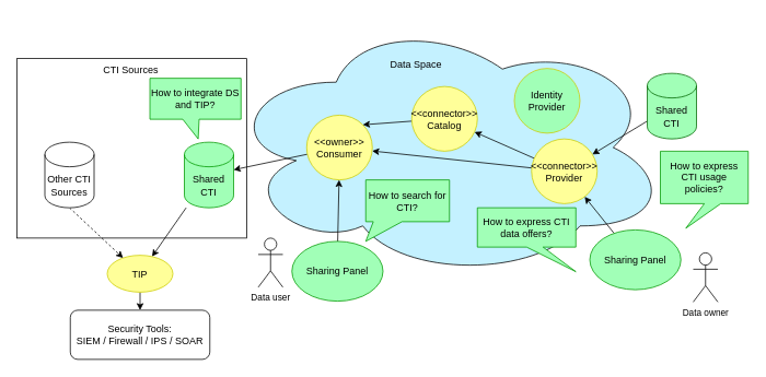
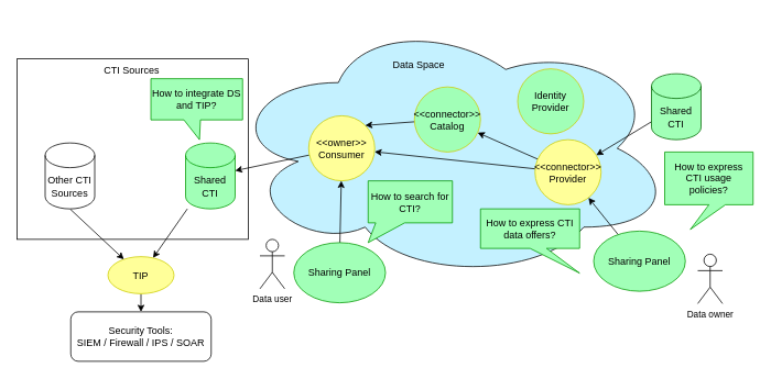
  <mxCell id="0" />
  <mxCell id="1" parent="0" />
  <mxCell id="2" value="" style="rounded=0;whiteSpace=wrap;html=1;" parent="1" vertex="1"><mxGeometry x="20" y="71" width="280" height="219" as="geometry" /></mxCell>
  <mxCell id="3" value="" style="rounded=0;orthogonalLoop=1;jettySize=auto;html=1;" parent="1" source="11" target="20" edge="1"><mxGeometry relative="1" as="geometry" /></mxCell>
  <mxCell id="4" value="" style="ellipse;shape=cloud;whiteSpace=wrap;html=1;fillColor=#C4F1FF;" parent="1" vertex="1"><mxGeometry x="274" y="20" width="540" height="319" as="geometry" /></mxCell>
  <mxCell id="5" style="rounded=0;orthogonalLoop=1;jettySize=auto;html=1;" parent="1" source="6" target="11" edge="1"><mxGeometry relative="1" as="geometry" /></mxCell>
  <mxCell id="6" value="&amp;lt;&amp;lt;owner&amp;gt;&amp;gt;&lt;br&gt;Consumer" style="ellipse;whiteSpace=wrap;html=1;aspect=fixed;strokeColor=#CCCC00;fillColor=#FFFF99;" parent="1" vertex="1"><mxGeometry x="373" y="140" width="80" height="79" as="geometry" /></mxCell>
  <mxCell id="7" value="" style="rounded=0;orthogonalLoop=1;jettySize=auto;html=1;" parent="1" source="9" target="6" edge="1"><mxGeometry relative="1" as="geometry"><mxPoint x="544" y="382.655" as="targetPoint" /></mxGeometry></mxCell>
  <mxCell id="8" value="" style="rounded=0;orthogonalLoop=1;jettySize=auto;html=1;" parent="1" source="9" target="15" edge="1"><mxGeometry relative="1" as="geometry" /></mxCell>
  <mxCell id="9" value="&amp;lt;&amp;lt;connector&amp;gt;&amp;gt;&lt;br&gt;Provider" style="ellipse;whiteSpace=wrap;html=1;aspect=fixed;strokeColor=#CCCC00;fillColor=#FFFF99;" parent="1" vertex="1"><mxGeometry x="647" y="169" width="80" height="79" as="geometry" /></mxCell>
  <mxCell id="10" value="Data Space" style="text;html=1;strokeColor=none;fillColor=none;align=center;verticalAlign=middle;whiteSpace=wrap;rounded=0;" parent="1" vertex="1"><mxGeometry x="466" y="63" width="81" height="30" as="geometry" /></mxCell>
  <mxCell id="11" value="Shared CTI" style="shape=cylinder3;whiteSpace=wrap;html=1;boundedLbl=1;backgroundOutline=1;size=15;strokeColor=#009900;fillColor=#A1FFB7;" parent="1" vertex="1"><mxGeometry x="224" y="173" width="60" height="80" as="geometry" /></mxCell>
  <mxCell id="12" style="rounded=0;orthogonalLoop=1;jettySize=auto;html=1;" parent="1" source="13" target="9" edge="1"><mxGeometry relative="1" as="geometry" /></mxCell>
  <mxCell id="13" value="Shared CTI" style="shape=cylinder3;whiteSpace=wrap;html=1;boundedLbl=1;backgroundOutline=1;size=15;strokeColor=#006600;fillColor=#A1FFB7;" parent="1" vertex="1"><mxGeometry x="788" y="89" width="60" height="80" as="geometry" /></mxCell>
  <mxCell id="14" style="rounded=0;orthogonalLoop=1;jettySize=auto;html=1;entryX=1;entryY=0;entryDx=0;entryDy=0;" parent="1" source="15" target="6" edge="1"><mxGeometry relative="1" as="geometry" /></mxCell>
- <mxCell id="15" value="&amp;lt;&amp;lt;connector&amp;gt;&amp;gt;&lt;br&gt;Catalog" style="ellipse;whiteSpace=wrap;html=1;aspect=fixed;strokeColor=#CCCC00;fillColor=#FFFF99;" parent="1" vertex="1"><mxGeometry x="501" y="105" width="80" height="79" as="geometry" /></mxCell>
+ <mxCell id="15" value="&amp;lt;&amp;lt;connector&amp;gt;&amp;gt;&lt;br&gt;Catalog" style="ellipse;whiteSpace=wrap;html=1;aspect=fixed;strokeColor=#CCCC00;fillColor=#a1ffb7;" parent="1" vertex="1"><mxGeometry x="501" y="105" width="80" height="79" as="geometry" /></mxCell>
  <mxCell id="16" value="Identity Provider" style="ellipse;whiteSpace=wrap;html=1;aspect=fixed;fillColor=#a1ffb7;strokeColor=#CCCC00;" parent="1" vertex="1"><mxGeometry x="626" y="83" width="80" height="79" as="geometry" /></mxCell>
  <mxCell id="17" value="How to express CTI usage policies?" style="shape=callout;whiteSpace=wrap;html=1;perimeter=calloutPerimeter;position2=0.29;strokeColor=#009900;fillColor=#A1FFB7;" parent="1" vertex="1"><mxGeometry x="804" y="184" width="107" height="94" as="geometry" /></mxCell>
  <mxCell id="18" value="How to search for CTI?" style="shape=callout;whiteSpace=wrap;html=1;perimeter=calloutPerimeter;position2=0;base=35;strokeColor=#009900;fillColor=#A1FFB7;size=24;position=0.09;" parent="1" vertex="1"><mxGeometry x="445" y="219" width="102" height="75" as="geometry" /></mxCell>
  <mxCell id="19" style="rounded=0;orthogonalLoop=1;jettySize=auto;html=1;" parent="1" source="20" target="25" edge="1"><mxGeometry relative="1" as="geometry" /></mxCell>
  <mxCell id="20" value="TIP" style="ellipse;whiteSpace=wrap;html=1;aspect=fixed;strokeColor=#CCCC00;fillColor=#FFFF99;" parent="1" vertex="1"><mxGeometry x="130" y="311" width="80" height="45" as="geometry" /></mxCell>
  <mxCell id="21" value="CTI Sources" style="text;html=1;strokeColor=none;fillColor=none;align=center;verticalAlign=middle;whiteSpace=wrap;rounded=0;" parent="1" vertex="1"><mxGeometry x="118" y="70" width="82" height="30" as="geometry" /></mxCell>
- <mxCell id="22" style="rounded=0;orthogonalLoop=1;jettySize=auto;html=1;exitX=0.5;exitY=1;exitDx=0;exitDy=0;exitPerimeter=0;dashed=1;" parent="1" source="23" target="20" edge="1"><mxGeometry relative="1" as="geometry" /></mxCell>
+ <mxCell id="22" style="rounded=0;orthogonalLoop=1;jettySize=auto;html=1;exitX=0.5;exitY=1;exitDx=0;exitDy=0;exitPerimeter=0;" parent="1" source="23" target="20" edge="1"><mxGeometry relative="1" as="geometry" /></mxCell>
  <mxCell id="23" value="Other CTI&lt;br&gt;Sources" style="shape=cylinder3;whiteSpace=wrap;html=1;boundedLbl=1;backgroundOutline=1;size=15;" parent="1" vertex="1"><mxGeometry x="54" y="173" width="60" height="80" as="geometry" /></mxCell>
  <mxCell id="24" value="How to integrate DS and TIP?" style="shape=callout;whiteSpace=wrap;html=1;perimeter=calloutPerimeter;position2=0.53;base=20;size=24;position=0.36;strokeColor=#009900;fillColor=#A1FFB7;" parent="1" vertex="1"><mxGeometry x="182" y="95" width="111" height="74" as="geometry" /></mxCell>
  <mxCell id="25" value="Security Tools:&lt;br style=&quot;border-color: var(--border-color);&quot;&gt;SIEM / Firewall / IPS / SOAR" style="rounded=1;whiteSpace=wrap;html=1;" parent="1" vertex="1"><mxGeometry x="85" y="378" width="170" height="60" as="geometry" /></mxCell>
  <mxCell id="26" style="rounded=0;orthogonalLoop=1;jettySize=auto;html=1;" parent="1" source="27" target="6" edge="1"><mxGeometry relative="1" as="geometry" /></mxCell>
  <mxCell id="27" value="Sharing Panel" style="ellipse;whiteSpace=wrap;html=1;strokeColor=#009900;fillColor=#A1FFB7;" parent="1" vertex="1"><mxGeometry x="355" y="294" width="111" height="73" as="geometry" /></mxCell>
  <mxCell id="28" style="rounded=0;orthogonalLoop=1;jettySize=auto;html=1;" parent="1" source="29" target="9" edge="1"><mxGeometry relative="1" as="geometry" /></mxCell>
  <mxCell id="29" value="Sharing Panel" style="ellipse;whiteSpace=wrap;html=1;strokeColor=#009900;fillColor=#A1FFB7;" parent="1" vertex="1"><mxGeometry x="718" y="280" width="111" height="73" as="geometry" /></mxCell>
  <mxCell id="30" value="How to express CTI data offers?" style="shape=callout;whiteSpace=wrap;html=1;perimeter=calloutPerimeter;position2=1;strokeColor=#009900;fillColor=#A1FFB7;" parent="1" vertex="1"><mxGeometry x="581" y="253" width="120" height="78" as="geometry" /></mxCell>
  <mxCell id="31" value="Data owner" style="shape=umlActor;verticalLabelPosition=bottom;verticalAlign=top;html=1;outlineConnect=0;fontFamily=Helvetica;fontSize=11;fontColor=default;" parent="1" vertex="1"><mxGeometry x="844" y="308" width="30" height="60" as="geometry" /></mxCell>
  <mxCell id="32" value="Data user" style="shape=umlActor;verticalLabelPosition=bottom;verticalAlign=top;html=1;outlineConnect=0;fontFamily=Helvetica;fontSize=11;fontColor=default;" parent="1" vertex="1"><mxGeometry x="314" y="290" width="30" height="60" as="geometry" /></mxCell>
